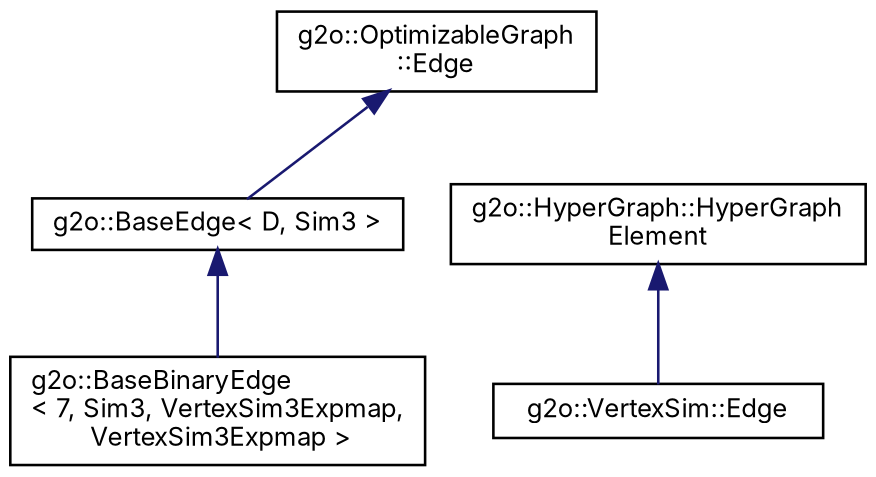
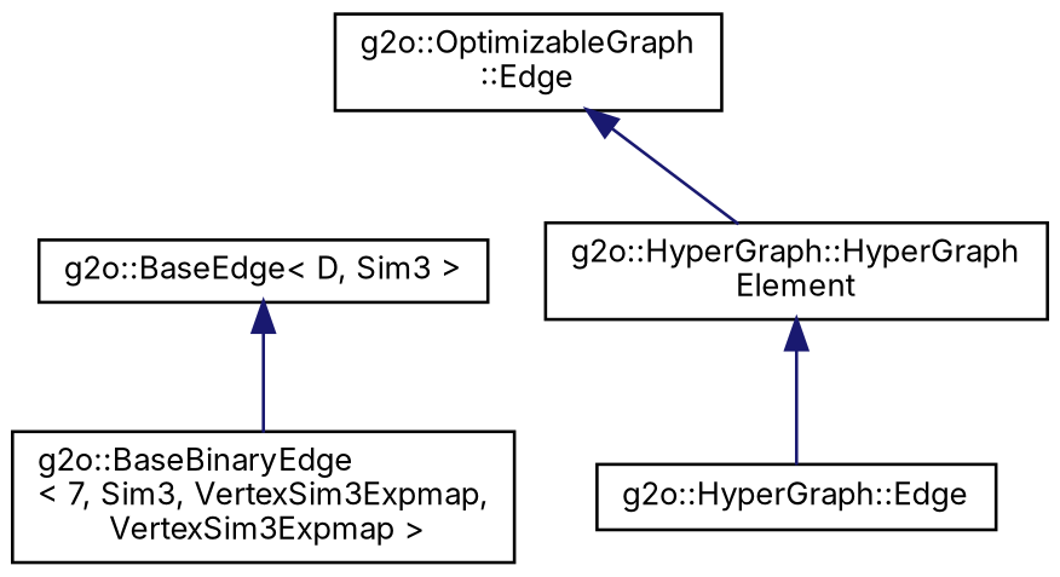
  digraph {
    fontname=Inter
    node [color=black fillcolor=white fontname=Inter fontsize=10 shape=record style=filled]
    edge [color=midnightblue dir=back fontname=Inter fontsize=10 labelfontname=Helvetica labelfontsize=10 style=solid]
    n1 [height=0.2 label="g2o::BaseBinaryEdge\l\< 7, Sim3, VertexSim3Expmap,\l VertexSim3Expmap \>" width=0.4]
    n2 [height=0.2 label="g2o::BaseEdge\< D, Sim3 \>" width=0.4]
    n3 [height=0.2 label="g2o::OptimizableGraph\l::Edge" width=0.4]
-   n4 [height=0.2 label="g2o::VertexSim::Edge" width=0.4]
+   n4 [height=0.2 label="g2o::HyperGraph::Edge" width=0.4]
    n5 [height=0.2 label="g2o::HyperGraph::HyperGraph\lElement" width=0.4]
    n2 -> n1
-   n3 -> n2
+   n3 -> n5
    n5 -> n4
  }
